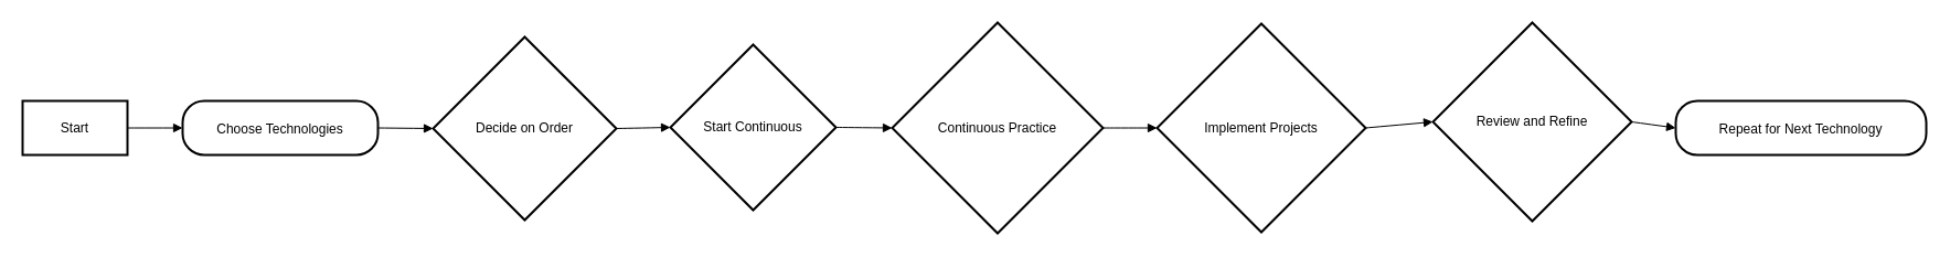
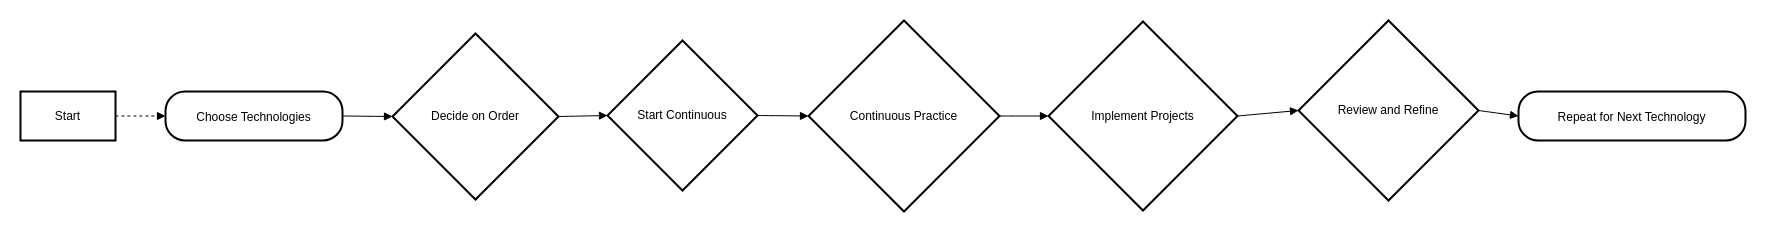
  <mxCell id="0" />
  <mxCell id="1" parent="0" />
  <mxCell id="2" value="Start" style="whiteSpace=wrap;strokeWidth=2;" vertex="1" parent="1"><mxGeometry x="20" y="91" width="95" height="49" as="geometry" /></mxCell>
  <mxCell id="3" value="Choose Technologies" style="rounded=1;arcSize=40;strokeWidth=2" vertex="1" parent="1"><mxGeometry x="165" y="91" width="177" height="49" as="geometry" /></mxCell>
  <mxCell id="4" value="Decide on Order" style="rhombus;strokeWidth=2;whiteSpace=wrap;" vertex="1" parent="1"><mxGeometry x="392" y="33" width="166" height="166" as="geometry" /></mxCell>
  <mxCell id="5" value="Start Continuous" style="rhombus;strokeWidth=2;whiteSpace=wrap;" vertex="1" parent="1"><mxGeometry x="607" y="40" width="150" height="150" as="geometry" /></mxCell>
  <mxCell id="6" value="Continuous Practice" style="rhombus;strokeWidth=2;whiteSpace=wrap;" vertex="1" parent="1"><mxGeometry x="808" y="20" width="191" height="191" as="geometry" /></mxCell>
  <mxCell id="7" value="Implement Projects" style="rhombus;strokeWidth=2;whiteSpace=wrap;" vertex="1" parent="1"><mxGeometry x="1048" y="21" width="189" height="189" as="geometry" /></mxCell>
  <mxCell id="8" value="Review and Refine" style="rhombus;strokeWidth=2;whiteSpace=wrap;" vertex="1" parent="1"><mxGeometry x="1298" y="20" width="180" height="180" as="geometry" /></mxCell>
  <mxCell id="9" value="Repeat for Next Technology" style="rounded=1;arcSize=40;strokeWidth=2" vertex="1" parent="1"><mxGeometry x="1518" y="91" width="227" height="49" as="geometry" /></mxCell>
- <mxCell id="10" value="" style="curved=1;startArrow=none;endArrow=block;exitX=1;exitY=0.5;entryX=0;entryY=0.5;" edge="1" parent="1" source="2" target="3"><mxGeometry relative="1" as="geometry"><Array as="points" /></mxGeometry></mxCell>
+ <mxCell id="10" value="" style="curved=1;startArrow=none;endArrow=block;exitX=1;exitY=0.5;entryX=0;entryY=0.5;dashed=1;" edge="1" parent="1" source="2" target="3"><mxGeometry relative="1" as="geometry"><Array as="points" /></mxGeometry></mxCell>
  <mxCell id="11" value="" style="curved=1;startArrow=none;endArrow=block;exitX=1;exitY=0.5;entryX=0;entryY=0.5;" edge="1" parent="1" source="3" target="4"><mxGeometry relative="1" as="geometry"><Array as="points" /></mxGeometry></mxCell>
  <mxCell id="12" value="" style="curved=1;startArrow=none;endArrow=block;exitX=1;exitY=0.5;entryX=0;entryY=0.5;" edge="1" parent="1" source="4" target="5"><mxGeometry relative="1" as="geometry"><Array as="points" /></mxGeometry></mxCell>
  <mxCell id="13" value="" style="curved=1;startArrow=none;endArrow=block;exitX=1;exitY=0.5;entryX=0;entryY=0.5;" edge="1" parent="1" source="5" target="6"><mxGeometry relative="1" as="geometry"><Array as="points" /></mxGeometry></mxCell>
  <mxCell id="14" value="" style="curved=1;startArrow=none;endArrow=block;exitX=1;exitY=0.5;entryX=0;entryY=0.5;" edge="1" parent="1" source="6" target="7"><mxGeometry relative="1" as="geometry"><Array as="points" /></mxGeometry></mxCell>
  <mxCell id="15" value="" style="curved=1;startArrow=none;endArrow=block;exitX=1;exitY=0.5;entryX=0;entryY=0.5;" edge="1" parent="1" source="7" target="8"><mxGeometry relative="1" as="geometry"><Array as="points" /></mxGeometry></mxCell>
  <mxCell id="16" value="" style="curved=1;startArrow=none;endArrow=block;exitX=1;exitY=0.5;entryX=0;entryY=0.5;" edge="1" parent="1" source="8" target="9"><mxGeometry relative="1" as="geometry"><Array as="points" /></mxGeometry></mxCell>
